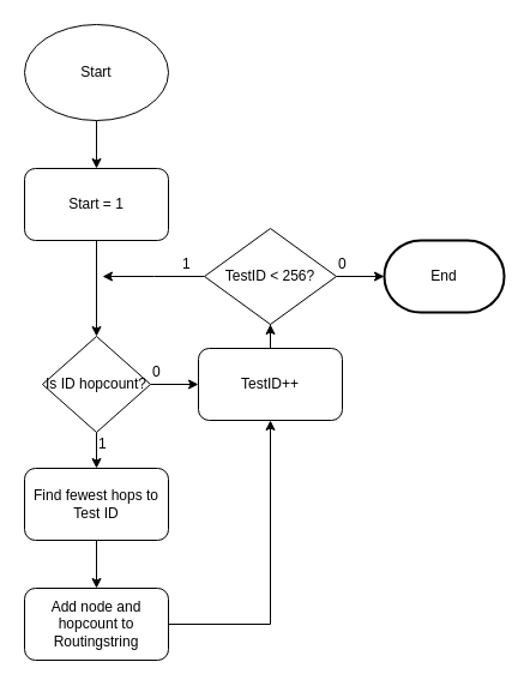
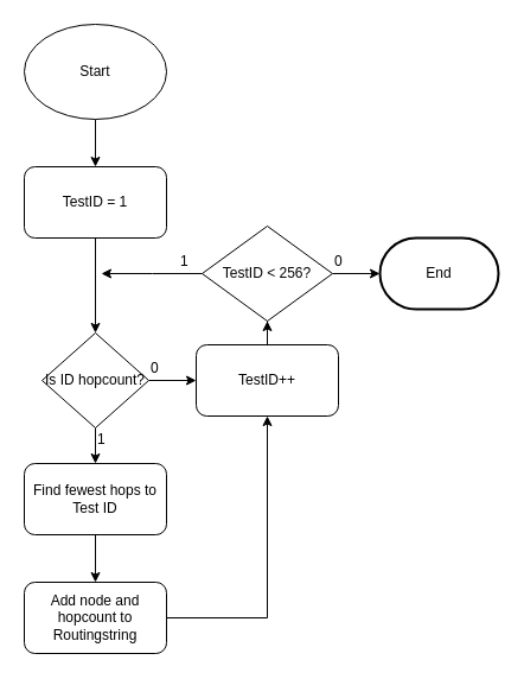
  <mxCell id="0" />
  <mxCell id="1" parent="0" />
  <mxCell id="2" value="" style="edgeStyle=orthogonalEdgeStyle;rounded=0;orthogonalLoop=1;jettySize=auto;html=1;" edge="1" parent="1" source="3" target="5"><mxGeometry relative="1" as="geometry" /></mxCell>
  <mxCell id="3" value="Start" style="ellipse;whiteSpace=wrap;html=1;" vertex="1" parent="1"><mxGeometry x="20" y="20" width="120" height="80" as="geometry" /></mxCell>
  <mxCell id="4" value="" style="edgeStyle=orthogonalEdgeStyle;rounded=0;orthogonalLoop=1;jettySize=auto;html=1;" edge="1" parent="1" source="5" target="8"><mxGeometry relative="1" as="geometry" /></mxCell>
- <mxCell id="5" value="Start = 1" style="rounded=1;whiteSpace=wrap;html=1;" vertex="1" parent="1"><mxGeometry x="20" y="140" width="120" height="60" as="geometry" /></mxCell>
+ <mxCell id="5" value="TestID = 1" style="rounded=1;whiteSpace=wrap;html=1;" vertex="1" parent="1"><mxGeometry x="20" y="140" width="120" height="60" as="geometry" /></mxCell>
  <mxCell id="6" value="" style="edgeStyle=orthogonalEdgeStyle;rounded=0;orthogonalLoop=1;jettySize=auto;html=1;" edge="1" parent="1" source="8" target="10"><mxGeometry relative="1" as="geometry" /></mxCell>
  <mxCell id="7" value="" style="edgeStyle=orthogonalEdgeStyle;rounded=0;orthogonalLoop=1;jettySize=auto;html=1;" edge="1" parent="1" source="8" target="14"><mxGeometry relative="1" as="geometry" /></mxCell>
  <mxCell id="8" value="Is ID hopcount?" style="rhombus;whiteSpace=wrap;html=1;" vertex="1" parent="1"><mxGeometry x="35" y="280" width="90" height="80" as="geometry" /></mxCell>
  <mxCell id="9" value="" style="edgeStyle=orthogonalEdgeStyle;rounded=0;orthogonalLoop=1;jettySize=auto;html=1;" edge="1" parent="1" source="10" target="12"><mxGeometry relative="1" as="geometry" /></mxCell>
  <mxCell id="10" value="Find fewest hops to Test ID" style="rounded=1;whiteSpace=wrap;html=1;" vertex="1" parent="1"><mxGeometry x="20" y="390" width="120" height="60" as="geometry" /></mxCell>
  <mxCell id="11" value="" style="edgeStyle=orthogonalEdgeStyle;rounded=0;orthogonalLoop=1;jettySize=auto;html=1;" edge="1" parent="1" source="12" target="14"><mxGeometry relative="1" as="geometry" /></mxCell>
  <mxCell id="12" value="Add node and hopcount to Routingstring" style="rounded=1;whiteSpace=wrap;html=1;" vertex="1" parent="1"><mxGeometry x="20" y="490" width="120" height="60" as="geometry" /></mxCell>
  <mxCell id="13" value="" style="edgeStyle=orthogonalEdgeStyle;rounded=0;orthogonalLoop=1;jettySize=auto;html=1;" edge="1" parent="1" source="14" target="17"><mxGeometry relative="1" as="geometry" /></mxCell>
  <mxCell id="14" value="TestID++" style="rounded=1;whiteSpace=wrap;html=1;" vertex="1" parent="1"><mxGeometry x="165" y="290" width="120" height="60" as="geometry" /></mxCell>
  <mxCell id="15" style="edgeStyle=orthogonalEdgeStyle;rounded=0;orthogonalLoop=1;jettySize=auto;html=1;exitX=0;exitY=0.5;exitDx=0;exitDy=0;" edge="1" parent="1" source="17"><mxGeometry relative="1" as="geometry"><mxPoint x="85" y="230" as="targetPoint" /></mxGeometry></mxCell>
  <mxCell id="16" value="" style="edgeStyle=orthogonalEdgeStyle;rounded=0;orthogonalLoop=1;jettySize=auto;html=1;" edge="1" parent="1" source="17" target="18"><mxGeometry relative="1" as="geometry" /></mxCell>
  <mxCell id="17" value="TestID &amp;lt; 256?" style="rhombus;whiteSpace=wrap;html=1;" vertex="1" parent="1"><mxGeometry x="170" y="190" width="110" height="80" as="geometry" /></mxCell>
  <mxCell id="18" value="End" style="strokeWidth=2;html=1;shape=mxgraph.flowchart.terminator;whiteSpace=wrap;" vertex="1" parent="1"><mxGeometry x="320" y="200" width="100" height="60" as="geometry" /></mxCell>
  <mxCell id="19" value="1" style="text;html=1;resizable=0;points=[];autosize=1;align=left;verticalAlign=top;spacingTop=-4;" vertex="1" parent="1"><mxGeometry x="80" y="360" width="20" height="20" as="geometry" /></mxCell>
  <mxCell id="20" value="1" style="text;html=1;resizable=0;points=[];autosize=1;align=left;verticalAlign=top;spacingTop=-4;" vertex="1" parent="1"><mxGeometry x="150" y="210" width="20" height="20" as="geometry" /></mxCell>
  <mxCell id="21" value="0" style="text;html=1;resizable=0;points=[];autosize=1;align=left;verticalAlign=top;spacingTop=-4;" vertex="1" parent="1"><mxGeometry x="125" y="300" width="20" height="20" as="geometry" /></mxCell>
  <mxCell id="22" value="0" style="text;html=1;resizable=0;points=[];autosize=1;align=left;verticalAlign=top;spacingTop=-4;" vertex="1" parent="1"><mxGeometry x="280" y="210" width="20" height="20" as="geometry" /></mxCell>
